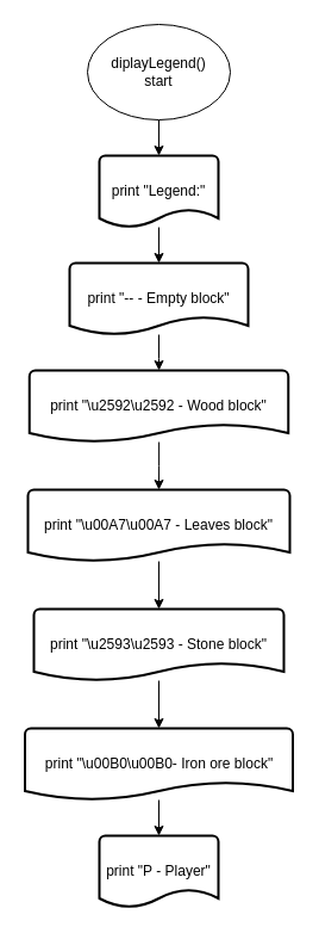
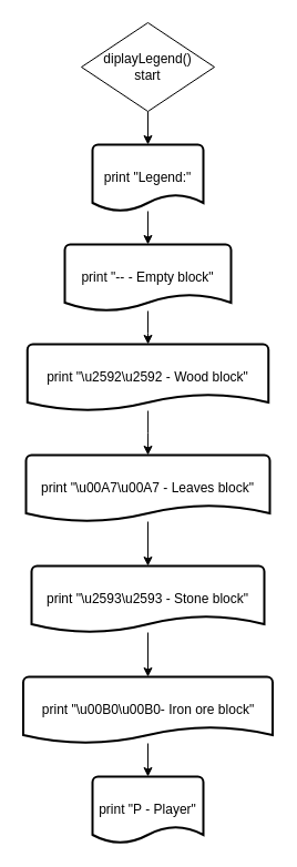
  <mxCell id="0" />
  <mxCell id="1" parent="0" />
  <mxCell id="2" value="" style="edgeStyle=orthogonalEdgeStyle;rounded=0;orthogonalLoop=1;jettySize=auto;html=1;" edge="1" parent="1" source="3" target="5"><mxGeometry relative="1" as="geometry" /></mxCell>
- <mxCell id="3" value="diplayLegend()&lt;br&gt;start" style="ellipse;whiteSpace=wrap;html=1;" vertex="1" parent="1"><mxGeometry x="73" y="20" width="120" height="80" as="geometry" /></mxCell>
+ <mxCell id="3" value="diplayLegend()&lt;br&gt;start" style="rhombus;whiteSpace=wrap;html=1;" vertex="1" parent="1"><mxGeometry x="73" y="20" width="120" height="80" as="geometry" /></mxCell>
  <mxCell id="4" value="" style="edgeStyle=orthogonalEdgeStyle;rounded=0;orthogonalLoop=1;jettySize=auto;html=1;" edge="1" parent="1" source="5" target="7"><mxGeometry relative="1" as="geometry" /></mxCell>
  <mxCell id="5" value="print&amp;nbsp;&quot;Legend:&quot;" style="strokeWidth=2;html=1;shape=mxgraph.flowchart.document2;whiteSpace=wrap;size=0.25;" vertex="1" parent="1"><mxGeometry x="83" y="130" width="100" height="60" as="geometry" /></mxCell>
  <mxCell id="6" value="" style="edgeStyle=orthogonalEdgeStyle;rounded=0;orthogonalLoop=1;jettySize=auto;html=1;" edge="1" parent="1" source="7" target="9"><mxGeometry relative="1" as="geometry" /></mxCell>
  <mxCell id="7" value="print&amp;nbsp;&quot;-- - Empty block&quot;" style="strokeWidth=2;html=1;shape=mxgraph.flowchart.document2;whiteSpace=wrap;size=0.25;" vertex="1" parent="1"><mxGeometry x="58" y="220" width="150" height="60" as="geometry" /></mxCell>
  <mxCell id="8" value="" style="edgeStyle=orthogonalEdgeStyle;rounded=0;orthogonalLoop=1;jettySize=auto;html=1;" edge="1" parent="1" source="9" target="11"><mxGeometry relative="1" as="geometry" /></mxCell>
  <mxCell id="9" value="print &quot;\u2592\u2592 - Wood block&quot;" style="strokeWidth=2;html=1;shape=mxgraph.flowchart.document2;whiteSpace=wrap;size=0.25;" vertex="1" parent="1"><mxGeometry x="24.25" y="310" width="217.5" height="60" as="geometry" /></mxCell>
  <mxCell id="10" value="" style="edgeStyle=orthogonalEdgeStyle;rounded=0;orthogonalLoop=1;jettySize=auto;html=1;" edge="1" parent="1" source="11" target="13"><mxGeometry relative="1" as="geometry" /></mxCell>
  <mxCell id="11" value="print &quot;\u00A7\u00A7 - Leaves block&quot;" style="strokeWidth=2;html=1;shape=mxgraph.flowchart.document2;whiteSpace=wrap;size=0.25;" vertex="1" parent="1"><mxGeometry x="23" y="410" width="220" height="60" as="geometry" /></mxCell>
  <mxCell id="12" value="" style="edgeStyle=orthogonalEdgeStyle;rounded=0;orthogonalLoop=1;jettySize=auto;html=1;" edge="1" parent="1" source="13" target="15"><mxGeometry relative="1" as="geometry" /></mxCell>
  <mxCell id="13" value="print&amp;nbsp;&quot;\u2593\u2593 - Stone block&quot;" style="strokeWidth=2;html=1;shape=mxgraph.flowchart.document2;whiteSpace=wrap;size=0.25;" vertex="1" parent="1"><mxGeometry x="28" y="510" width="210" height="60" as="geometry" /></mxCell>
  <mxCell id="14" value="" style="edgeStyle=orthogonalEdgeStyle;rounded=0;orthogonalLoop=1;jettySize=auto;html=1;" edge="1" parent="1" source="15" target="16"><mxGeometry relative="1" as="geometry" /></mxCell>
  <mxCell id="15" value="print&amp;nbsp;&quot;\u00B0\u00B0- Iron ore block&quot;" style="strokeWidth=2;html=1;shape=mxgraph.flowchart.document2;whiteSpace=wrap;size=0.25;" vertex="1" parent="1"><mxGeometry x="20.5" y="610" width="225" height="60" as="geometry" /></mxCell>
  <mxCell id="16" value="print&amp;nbsp;&quot;P - Player&quot;" style="strokeWidth=2;html=1;shape=mxgraph.flowchart.document2;whiteSpace=wrap;size=0.25;" vertex="1" parent="1"><mxGeometry x="83" y="700" width="100" height="60" as="geometry" /></mxCell>
